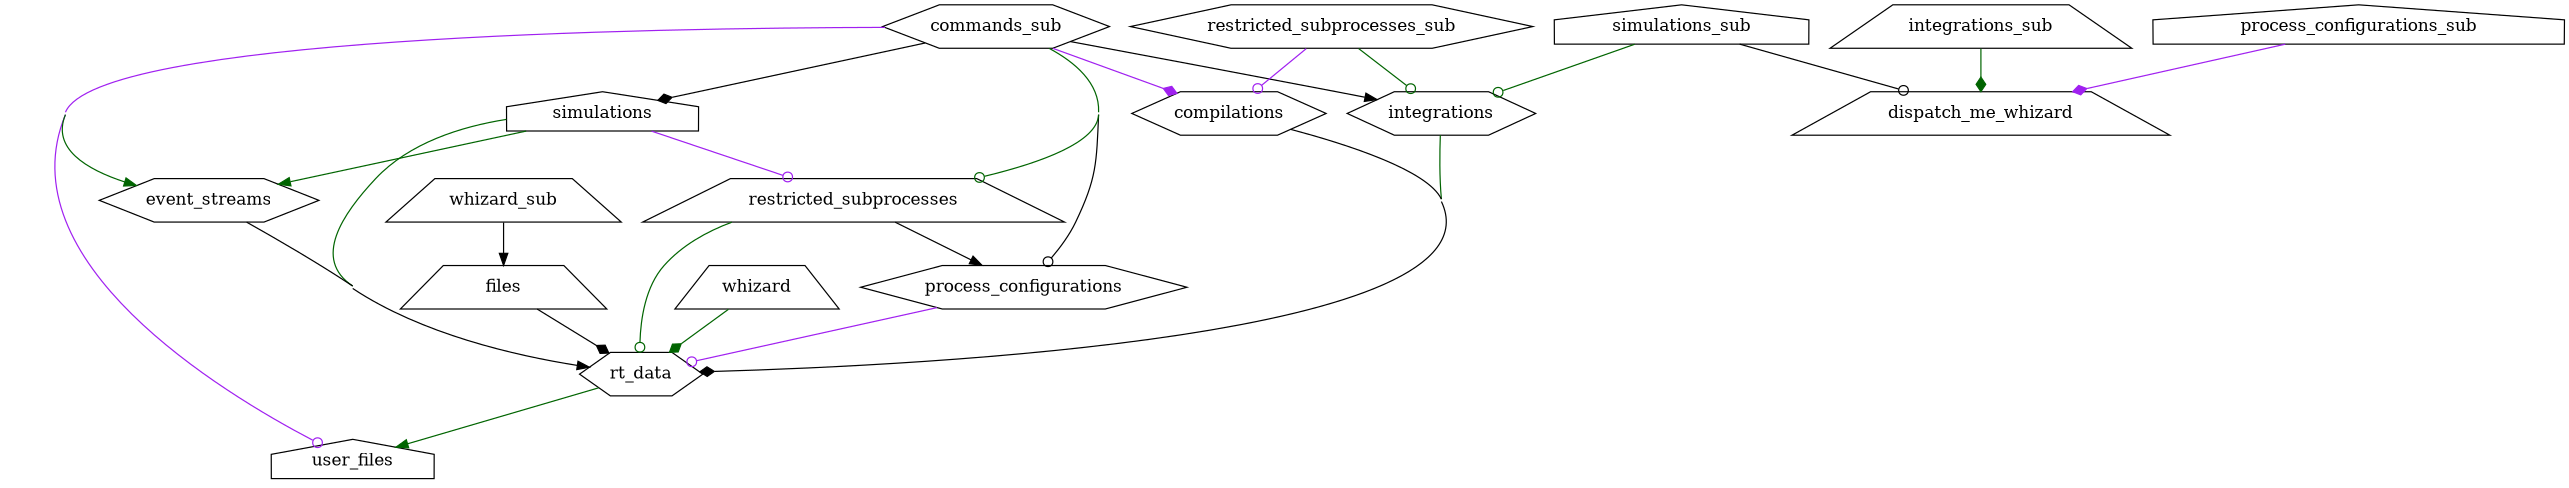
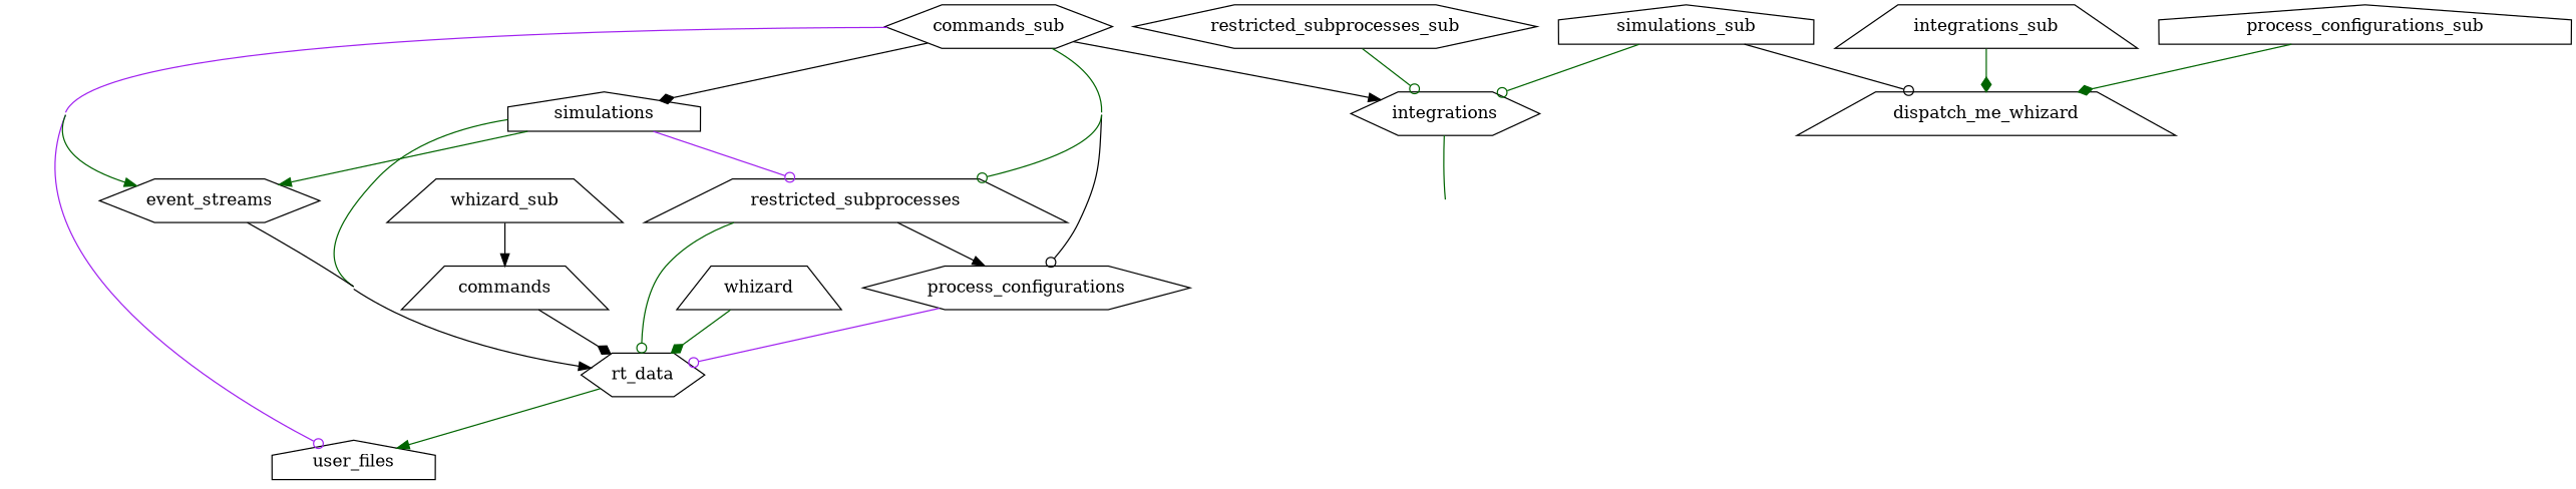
  digraph {
    concentrate=true
    splines=true
    node [fillcolor=white shape=hexagon style=filled]
    edge [arrowhead=odot color=darkgreen]
    commands_sub
    integrations
    simulations [shape=house]
    user_files [shape=house]
    process_configurations
    event_streams
    restricted_subprocesses [shape=trapezium]
-   compilations
    rt_data
    process_configurations_sub [shape=house]
    n11 [label=dispatch_me_whizard shape=trapezium]
    simulations_sub [shape=house]
    restricted_subprocesses_sub
    whizard_sub [shape=trapezium]
-   commands [shape=trapezium label=files]
+   commands [shape=trapezium]
    integrations_sub [shape=trapezium]
    whizard [shape=trapezium]
    commands_sub -> integrations [arrowhead=normal color=black]
    commands_sub -> simulations [arrowhead=diamond color=black]
    commands_sub -> user_files [color=purple]
    commands_sub -> process_configurations [color=black]
    commands_sub -> event_streams [arrowhead=normal]
    commands_sub -> restricted_subprocesses
-   commands_sub -> compilations [arrowhead=diamond color=purple]
    integrations -> rt_data [arrowhead=normal]
    simulations -> event_streams [arrowhead=normal]
    simulations -> restricted_subprocesses [color=purple]
    simulations -> rt_data [arrowhead=normal]
    process_configurations -> rt_data [color=purple]
    event_streams -> rt_data [arrowhead=normal color=black]
    restricted_subprocesses -> process_configurations [arrowhead=normal color=black]
    restricted_subprocesses -> rt_data
-   compilations -> rt_data [arrowhead=diamond color=black]
    rt_data -> user_files [arrowhead=normal]
-   process_configurations_sub -> n11 [arrowhead=diamond color=purple]
+   process_configurations_sub -> n11 [arrowhead=diamond]
    simulations_sub -> integrations
    simulations_sub -> n11 [color=black]
    restricted_subprocesses_sub -> integrations
-   restricted_subprocesses_sub -> compilations [color=purple]
    whizard_sub -> commands [arrowhead=normal color=black]
    commands -> rt_data [arrowhead=diamond color=black]
    integrations_sub -> n11 [arrowhead=diamond]
    whizard -> rt_data [arrowhead=diamond]
  }
